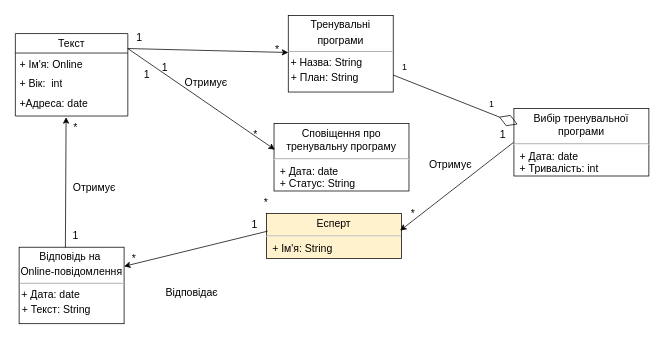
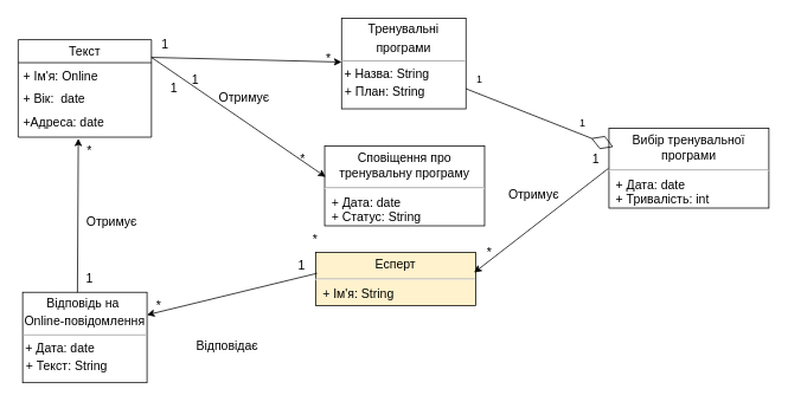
  <mxCell id="0" />
  <mxCell id="1" parent="0" />
  <mxCell id="2" value="&lt;font style=&quot;font-size: 14px;&quot;&gt;Текст&lt;/font&gt;" style="swimlane;fontStyle=0;childLayout=stackLayout;horizontal=1;startSize=26;fillColor=none;horizontalStack=0;resizeParent=1;resizeParentMax=0;resizeLast=0;collapsible=1;marginBottom=0;whiteSpace=wrap;html=1;" parent="1" vertex="1"><mxGeometry x="20" y="44" width="150" height="110" as="geometry"><mxRectangle x="80" y="80" width="100" height="30" as="alternateBounds" /></mxGeometry></mxCell>
  <mxCell id="3" value="&lt;font style=&quot;font-size: 14px;&quot;&gt;+ Ім'я: Online&lt;/font&gt;" style="text;strokeColor=none;fillColor=none;align=left;verticalAlign=top;spacingLeft=4;spacingRight=4;overflow=hidden;rotatable=0;points=[[0,0.5],[1,0.5]];portConstraint=eastwest;whiteSpace=wrap;html=1;" parent="2" vertex="1"><mxGeometry y="26" width="150" height="26" as="geometry" /></mxCell>
- <mxCell id="4" value="&lt;font style=&quot;font-size: 14px;&quot;&gt;+ Вік:&amp;nbsp; int&lt;/font&gt;" style="text;strokeColor=none;fillColor=none;align=left;verticalAlign=top;spacingLeft=4;spacingRight=4;overflow=hidden;rotatable=0;points=[[0,0.5],[1,0.5]];portConstraint=eastwest;whiteSpace=wrap;html=1;" parent="2" vertex="1"><mxGeometry y="52" width="150" height="26" as="geometry" /></mxCell>
+ <mxCell id="4" value="&lt;font style=&quot;font-size: 14px;&quot;&gt;+ Вік:&amp;nbsp; date&lt;/font&gt;" style="text;strokeColor=none;fillColor=none;align=left;verticalAlign=top;spacingLeft=4;spacingRight=4;overflow=hidden;rotatable=0;points=[[0,0.5],[1,0.5]];portConstraint=eastwest;whiteSpace=wrap;html=1;" parent="2" vertex="1"><mxGeometry y="52" width="150" height="26" as="geometry" /></mxCell>
  <mxCell id="5" value="&lt;font style=&quot;font-size: 14px;&quot;&gt;+Адреса: date&lt;/font&gt;" style="text;strokeColor=none;fillColor=none;align=left;verticalAlign=top;spacingLeft=4;spacingRight=4;overflow=hidden;rotatable=0;points=[[0,0.5],[1,0.5]];portConstraint=eastwest;whiteSpace=wrap;html=1;" parent="2" vertex="1"><mxGeometry y="78" width="150" height="32" as="geometry" /></mxCell>
  <mxCell id="6" value="&lt;p style=&quot;margin:0px;margin-top:4px;text-align:center;&quot;&gt;&lt;span style=&quot;font-size: 14px;&quot;&gt;Тренувальні&lt;/span&gt;&lt;/p&gt;&lt;p style=&quot;margin:0px;margin-top:4px;text-align:center;&quot;&gt;&lt;span style=&quot;font-size: 14px;&quot;&gt;програми&lt;/span&gt;&lt;/p&gt;&lt;hr size=&quot;1&quot;&gt;&lt;div style=&quot;height:2px;&quot;&gt;&amp;nbsp;&lt;font style=&quot;font-size: 14px;&quot;&gt;+ Назва: String&lt;/font&gt;&lt;/div&gt;&lt;div style=&quot;height:2px;&quot;&gt;&lt;font style=&quot;font-size: 14px;&quot;&gt;&lt;br&gt;&lt;/font&gt;&lt;/div&gt;&lt;div style=&quot;height:2px;&quot;&gt;&lt;font style=&quot;font-size: 14px;&quot;&gt;&lt;br&gt;&lt;/font&gt;&lt;/div&gt;&lt;div style=&quot;height:2px;&quot;&gt;&lt;font style=&quot;font-size: 14px;&quot;&gt;&lt;br&gt;&lt;/font&gt;&lt;/div&gt;&lt;div style=&quot;height:2px;&quot;&gt;&lt;font style=&quot;font-size: 14px;&quot;&gt;&lt;br&gt;&lt;/font&gt;&lt;/div&gt;&lt;div style=&quot;height:2px;&quot;&gt;&lt;font style=&quot;font-size: 14px;&quot;&gt;&lt;br&gt;&lt;/font&gt;&lt;/div&gt;&lt;div style=&quot;height:2px;&quot;&gt;&lt;font style=&quot;font-size: 14px;&quot;&gt;&lt;br&gt;&lt;/font&gt;&lt;/div&gt;&lt;div style=&quot;height:2px;&quot;&gt;&lt;font style=&quot;font-size: 14px;&quot;&gt;&lt;br&gt;&lt;/font&gt;&lt;/div&gt;&lt;div style=&quot;height:2px;&quot;&gt;&lt;font style=&quot;font-size: 14px;&quot;&gt;&lt;br&gt;&lt;/font&gt;&lt;/div&gt;&lt;div style=&quot;height:2px;&quot;&gt;&lt;font style=&quot;font-size: 14px;&quot;&gt;&lt;br&gt;&lt;/font&gt;&lt;/div&gt;&lt;div style=&quot;height:2px;&quot;&gt;&lt;font style=&quot;font-size: 14px;&quot;&gt;&amp;nbsp;+ План: String&lt;/font&gt;&lt;/div&gt;&lt;div style=&quot;height:2px;&quot;&gt;&lt;font style=&quot;font-size: 14px;&quot;&gt;&lt;br&gt;&lt;/font&gt;&lt;/div&gt;" style="verticalAlign=top;align=left;overflow=fill;fontSize=12;fontFamily=Helvetica;html=1;whiteSpace=wrap;" parent="1" vertex="1"><mxGeometry x="384" y="20" width="140" height="102" as="geometry" /></mxCell>
  <mxCell id="7" value="&lt;p style=&quot;margin: 6px 0px 0px; text-align: center; font-size: 14px;&quot;&gt;&lt;font style=&quot;font-size: 14px;&quot;&gt;Вибір тренувальної програми&lt;/font&gt;&lt;/p&gt;&lt;hr style=&quot;font-size: 14px;&quot;&gt;&lt;p style=&quot;margin: 0px 0px 0px 8px; font-size: 14px;&quot;&gt;&lt;font style=&quot;font-size: 14px;&quot;&gt;+ Дата: date&lt;br&gt;+ Тривалість: int&lt;/font&gt;&lt;/p&gt;" style="align=left;overflow=fill;html=1;dropTarget=0;whiteSpace=wrap;" parent="1" vertex="1"><mxGeometry x="685" y="144" width="180" height="90" as="geometry" /></mxCell>
  <mxCell id="8" value="&lt;font style=&quot;font-size: 14px;&quot;&gt;1&lt;/font&gt;" style="text;html=1;align=center;verticalAlign=middle;resizable=0;points=[];autosize=1;strokeColor=none;fillColor=none;" parent="1" vertex="1"><mxGeometry x="170" y="34" width="30" height="30" as="geometry" /></mxCell>
  <mxCell id="9" value="&lt;font style=&quot;font-size: 14px;&quot;&gt;*&lt;/font&gt;" style="text;html=1;align=center;verticalAlign=middle;resizable=0;points=[];autosize=1;strokeColor=none;fillColor=none;" parent="1" vertex="1"><mxGeometry x="354" y="50" width="30" height="30" as="geometry" /></mxCell>
  <mxCell id="10" value="1" style="text;html=1;align=center;verticalAlign=middle;resizable=0;points=[];autosize=1;strokeColor=none;fillColor=none;" parent="1" vertex="1"><mxGeometry x="524" y="74" width="30" height="30" as="geometry" /></mxCell>
  <mxCell id="11" value="1" style="text;html=1;align=center;verticalAlign=middle;resizable=0;points=[];autosize=1;strokeColor=none;fillColor=none;" parent="1" vertex="1"><mxGeometry x="640" y="124" width="30" height="30" as="geometry" /></mxCell>
  <mxCell id="12" value="&lt;p style=&quot;margin: 6px 0px 0px; text-align: center; font-size: 14px;&quot;&gt;&lt;font style=&quot;font-size: 14px;&quot;&gt;Сповіщення про тренувальну програму&lt;/font&gt;&lt;/p&gt;&lt;hr style=&quot;font-size: 14px;&quot;&gt;&lt;p style=&quot;margin: 0px 0px 0px 8px; font-size: 14px;&quot;&gt;&lt;font style=&quot;font-size: 14px;&quot;&gt;+ Дата: date&lt;br&gt;+ Статус: String&lt;/font&gt;&lt;/p&gt;" style="align=left;overflow=fill;html=1;dropTarget=0;whiteSpace=wrap;" parent="1" vertex="1"><mxGeometry x="365" y="164" width="180" height="90" as="geometry" /></mxCell>
  <mxCell id="13" value="&lt;font style=&quot;font-size: 14px;&quot;&gt;1&lt;/font&gt;" style="text;html=1;align=center;verticalAlign=middle;resizable=0;points=[];autosize=1;strokeColor=none;fillColor=none;" parent="1" vertex="1"><mxGeometry x="203.5" y="74" width="30" height="30" as="geometry" /></mxCell>
  <mxCell id="14" value="&lt;font style=&quot;font-size: 14px;&quot;&gt;Отримує&lt;/font&gt;" style="text;html=1;align=center;verticalAlign=middle;resizable=0;points=[];autosize=1;strokeColor=none;fillColor=none;" parent="1" vertex="1"><mxGeometry x="233.5" y="94" width="80" height="30" as="geometry" /></mxCell>
  <mxCell id="15" value="&lt;font style=&quot;font-size: 14px;&quot;&gt;*&lt;/font&gt;" style="text;html=1;align=center;verticalAlign=middle;resizable=0;points=[];autosize=1;strokeColor=none;fillColor=none;" parent="1" vertex="1"><mxGeometry x="325" y="164" width="30" height="30" as="geometry" /></mxCell>
  <mxCell id="16" value="&lt;p style=&quot;margin: 6px 0px 0px; text-align: center; font-size: 14px;&quot;&gt;Есперт&lt;/p&gt;&lt;hr style=&quot;font-size: 14px;&quot;&gt;&lt;p style=&quot;margin: 0px 0px 0px 8px; font-size: 14px;&quot;&gt;&lt;font style=&quot;font-size: 14px;&quot;&gt;+ Ім'я: String&lt;br&gt;&lt;/font&gt;&lt;/p&gt;" style="align=left;overflow=fill;html=1;dropTarget=0;whiteSpace=wrap;fillColor=#fff2cc;" parent="1" vertex="1"><mxGeometry x="355" y="284" width="180" height="60" as="geometry" /></mxCell>
  <mxCell id="17" value="&lt;font style=&quot;font-size: 14px;&quot;&gt;1&lt;/font&gt;" style="text;html=1;align=center;verticalAlign=middle;resizable=0;points=[];autosize=1;strokeColor=none;fillColor=none;" parent="1" vertex="1"><mxGeometry x="180" y="84" width="30" height="30" as="geometry" /></mxCell>
  <mxCell id="18" value="&lt;font style=&quot;font-size: 14px;&quot;&gt;*&lt;/font&gt;" style="text;html=1;align=center;verticalAlign=middle;resizable=0;points=[];autosize=1;strokeColor=none;fillColor=none;" parent="1" vertex="1"><mxGeometry x="162.5" y="329" width="30" height="30" as="geometry" /></mxCell>
  <mxCell id="19" value="&lt;font style=&quot;font-size: 14px;&quot;&gt;Отримує&lt;/font&gt;" style="text;html=1;align=center;verticalAlign=middle;resizable=0;points=[];autosize=1;strokeColor=none;fillColor=none;" parent="1" vertex="1"><mxGeometry x="560" y="204" width="80" height="30" as="geometry" /></mxCell>
  <mxCell id="20" value="" style="endArrow=diamondThin;endFill=0;endSize=24;html=1;rounded=0;entryX=1.167;entryY=0.013;entryDx=0;entryDy=0;entryPerimeter=0;" parent="1" edge="1"><mxGeometry width="160" relative="1" as="geometry"><mxPoint x="524" y="99.349" as="sourcePoint" /><mxPoint x="690.01" y="165.04" as="targetPoint" /></mxGeometry></mxCell>
  <mxCell id="21" value="&lt;font style=&quot;font-size: 14px;&quot;&gt;1&lt;/font&gt;" style="text;html=1;align=center;verticalAlign=middle;resizable=0;points=[];autosize=1;strokeColor=none;fillColor=none;" parent="1" vertex="1"><mxGeometry x="655" y="164" width="30" height="30" as="geometry" /></mxCell>
  <mxCell id="22" value="&lt;p style=&quot;margin:0px;margin-top:4px;text-align:center;&quot;&gt;&lt;span style=&quot;font-size: 14px;&quot;&gt;Відповідь на&amp;nbsp;&lt;/span&gt;&lt;/p&gt;&lt;p style=&quot;margin:0px;margin-top:4px;text-align:center;&quot;&gt;&lt;font style=&quot;font-size: 14px;&quot;&gt;Online-повідомлення&lt;/font&gt;&lt;br&gt;&lt;/p&gt;&lt;hr size=&quot;1&quot;&gt;&lt;div style=&quot;height:2px;&quot;&gt;&amp;nbsp;&lt;font style=&quot;font-size: 14px;&quot;&gt;+ Дата: date&lt;/font&gt;&lt;/div&gt;&lt;div style=&quot;height:2px;&quot;&gt;&lt;font style=&quot;font-size: 14px;&quot;&gt;&lt;br&gt;&lt;/font&gt;&lt;/div&gt;&lt;div style=&quot;height:2px;&quot;&gt;&lt;font style=&quot;font-size: 14px;&quot;&gt;&lt;br&gt;&lt;/font&gt;&lt;/div&gt;&lt;div style=&quot;height:2px;&quot;&gt;&lt;font style=&quot;font-size: 14px;&quot;&gt;&lt;br&gt;&lt;/font&gt;&lt;/div&gt;&lt;div style=&quot;height:2px;&quot;&gt;&lt;font style=&quot;font-size: 14px;&quot;&gt;&lt;br&gt;&lt;/font&gt;&lt;/div&gt;&lt;div style=&quot;height:2px;&quot;&gt;&lt;font style=&quot;font-size: 14px;&quot;&gt;&lt;br&gt;&lt;/font&gt;&lt;/div&gt;&lt;div style=&quot;height:2px;&quot;&gt;&lt;font style=&quot;font-size: 14px;&quot;&gt;&lt;br&gt;&lt;/font&gt;&lt;/div&gt;&lt;div style=&quot;height:2px;&quot;&gt;&lt;font style=&quot;font-size: 14px;&quot;&gt;&lt;br&gt;&lt;/font&gt;&lt;/div&gt;&lt;div style=&quot;height:2px;&quot;&gt;&lt;font style=&quot;font-size: 14px;&quot;&gt;&lt;br&gt;&lt;/font&gt;&lt;/div&gt;&lt;div style=&quot;height:2px;&quot;&gt;&lt;font style=&quot;font-size: 14px;&quot;&gt;&lt;br&gt;&lt;/font&gt;&lt;/div&gt;&lt;div style=&quot;height:2px;&quot;&gt;&lt;font style=&quot;font-size: 14px;&quot;&gt;&amp;nbsp;+ Текст: String&lt;/font&gt;&lt;/div&gt;&lt;div style=&quot;height:2px;&quot;&gt;&lt;font style=&quot;font-size: 14px;&quot;&gt;&lt;br&gt;&lt;/font&gt;&lt;/div&gt;" style="verticalAlign=top;align=left;overflow=fill;fontSize=12;fontFamily=Helvetica;html=1;whiteSpace=wrap;" parent="1" vertex="1"><mxGeometry x="25" y="329" width="140" height="102" as="geometry" /></mxCell>
  <mxCell id="23" value="&lt;font style=&quot;font-size: 14px;&quot;&gt;*&lt;/font&gt;" style="text;html=1;align=center;verticalAlign=middle;resizable=0;points=[];autosize=1;strokeColor=none;fillColor=none;" parent="1" vertex="1"><mxGeometry x="339" y="254" width="30" height="30" as="geometry" /></mxCell>
  <mxCell id="24" value="&lt;font style=&quot;font-size: 14px;&quot;&gt;1&lt;/font&gt;" style="text;html=1;align=center;verticalAlign=middle;resizable=0;points=[];autosize=1;strokeColor=none;fillColor=none;" parent="1" vertex="1"><mxGeometry x="324" y="284" width="30" height="30" as="geometry" /></mxCell>
  <mxCell id="25" value="&lt;font style=&quot;font-size: 14px;&quot;&gt;Відповідає&lt;/font&gt;" style="text;html=1;align=center;verticalAlign=middle;resizable=0;points=[];autosize=1;strokeColor=none;fillColor=none;" parent="1" vertex="1"><mxGeometry x="210" y="374" width="90" height="30" as="geometry" /></mxCell>
  <mxCell id="26" value="&lt;font style=&quot;font-size: 14px;&quot;&gt;Отримує&lt;/font&gt;" style="text;html=1;align=center;verticalAlign=middle;resizable=0;points=[];autosize=1;strokeColor=none;fillColor=none;" parent="1" vertex="1"><mxGeometry x="85" y="234" width="80" height="30" as="geometry" /></mxCell>
  <mxCell id="27" value="&lt;font style=&quot;font-size: 14px;&quot;&gt;1&lt;/font&gt;" style="text;html=1;align=center;verticalAlign=middle;resizable=0;points=[];autosize=1;strokeColor=none;fillColor=none;" parent="1" vertex="1"><mxGeometry x="85" y="299" width="30" height="30" as="geometry" /></mxCell>
  <mxCell id="28" value="&lt;font style=&quot;font-size: 14px;&quot;&gt;*&lt;/font&gt;" style="text;html=1;align=center;verticalAlign=middle;resizable=0;points=[];autosize=1;strokeColor=none;fillColor=none;" parent="1" vertex="1"><mxGeometry x="85" y="154" width="30" height="30" as="geometry" /></mxCell>
  <mxCell id="29" value="" style="endArrow=classic;html=1;rounded=0;" edge="1" parent="1" target="6"><mxGeometry width="50" height="50" relative="1" as="geometry"><mxPoint x="170" y="64" as="sourcePoint" /><mxPoint x="500" y="234" as="targetPoint" /></mxGeometry></mxCell>
  <mxCell id="30" value="" style="endArrow=classic;html=1;rounded=0;entryX=0.006;entryY=0.387;entryDx=0;entryDy=0;entryPerimeter=0;exitX=0;exitY=1;exitDx=0;exitDy=0;exitPerimeter=0;" edge="1" parent="1" source="8" target="12"><mxGeometry width="50" height="50" relative="1" as="geometry"><mxPoint x="170" y="64" as="sourcePoint" /><mxPoint x="220" y="14" as="targetPoint" /></mxGeometry></mxCell>
  <mxCell id="31" value="" style="endArrow=classic;html=1;rounded=0;entryX=1;entryY=0.25;entryDx=0;entryDy=0;exitX=0.008;exitY=0.393;exitDx=0;exitDy=0;exitPerimeter=0;" edge="1" parent="1" source="16" target="22"><mxGeometry width="50" height="50" relative="1" as="geometry"><mxPoint x="450" y="284" as="sourcePoint" /><mxPoint x="500" y="234" as="targetPoint" /></mxGeometry></mxCell>
  <mxCell id="32" value="" style="endArrow=classic;html=1;rounded=0;entryX=0.451;entryY=1.05;entryDx=0;entryDy=0;entryPerimeter=0;exitX=0.441;exitY=0.002;exitDx=0;exitDy=0;exitPerimeter=0;" edge="1" parent="1" source="22" target="5"><mxGeometry width="50" height="50" relative="1" as="geometry"><mxPoint x="88" y="324" as="sourcePoint" /><mxPoint x="500" y="234" as="targetPoint" /></mxGeometry></mxCell>
  <mxCell id="33" value="" style="endArrow=classic;html=1;rounded=0;exitX=0.98;exitY=0.84;exitDx=0;exitDy=0;exitPerimeter=0;entryX=0.99;entryY=0.38;entryDx=0;entryDy=0;entryPerimeter=0;" edge="1" parent="1" source="21" target="16"><mxGeometry width="50" height="50" relative="1" as="geometry"><mxPoint x="684" y="189" as="sourcePoint" /><mxPoint x="535" y="314" as="targetPoint" /></mxGeometry></mxCell>
  <mxCell id="34" value="&lt;font style=&quot;font-size: 14px;&quot;&gt;*&lt;/font&gt;" style="text;html=1;align=center;verticalAlign=middle;resizable=0;points=[];autosize=1;strokeColor=none;fillColor=none;" parent="1" vertex="1"><mxGeometry x="535" y="269" width="30" height="30" as="geometry" /></mxCell>
